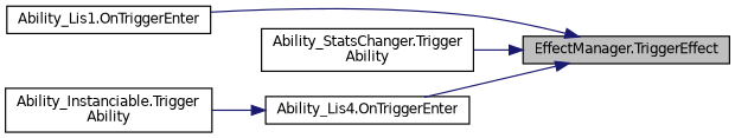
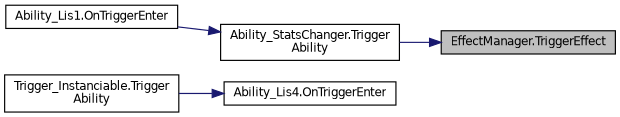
  digraph {
    rankdir=RL
    node [color=black fontname=Helvetica fontsize=10 shape=record]
    edge [color=midnightblue dir=back fontname=Helvetica fontsize=10 labelfontname=Helvetica labelfontsize=10 style=solid]
    n1 [fillcolor=grey75 fontcolor=black height=0.2 label="EffectManager.TriggerEffect" style=filled width=0.4]
    n2 [height=0.2 label="Ability_Lis1.OnTriggerEnter" width=0.4]
    n3 [height=0.2 label="Ability_Lis4.OnTriggerEnter" width=0.4]
    n4 [height=0.2 label="Ability_StatsChanger.Trigger\lAbility" width=0.4]
-   n5 [height=0.2 label="Ability_Instanciable.Trigger\lAbility" width=0.4]
-   n1 -> n2
-   n1 -> n3
+   n5 [height=0.2 label="Trigger_Instanciable.Trigger\lAbility" width=0.4]
+   n4 -> n2
    n1 -> n4
    n3 -> n5
  }
